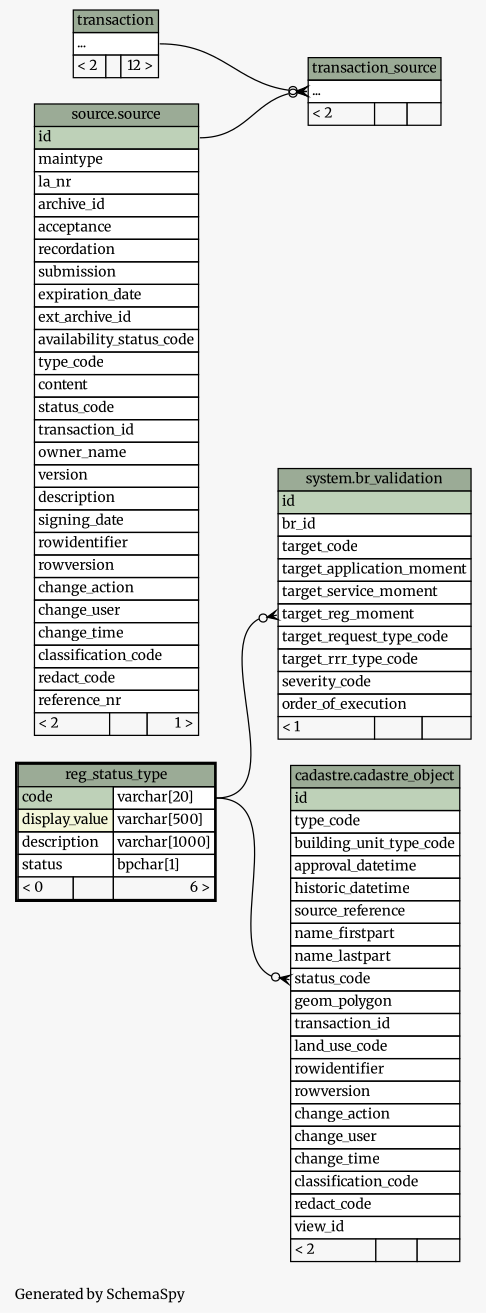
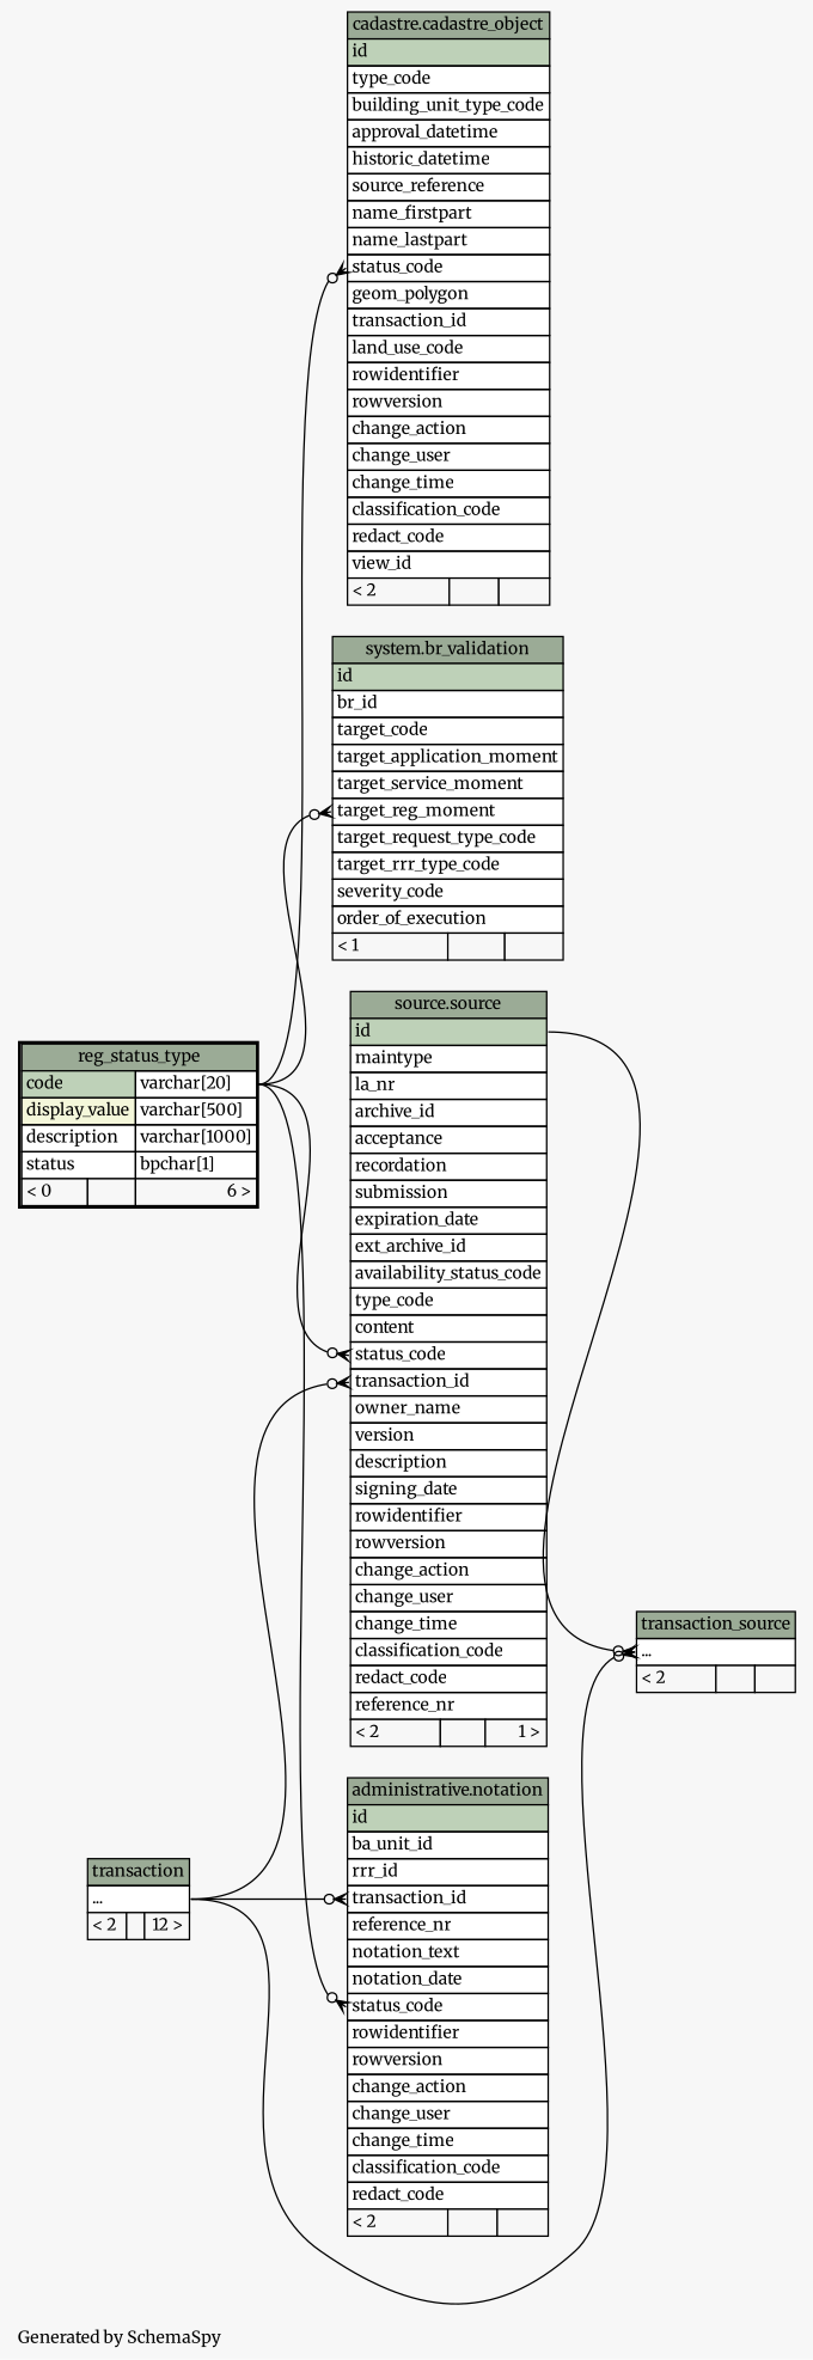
  digraph {
    bgcolor="#f7f7f7"
    fontname=Merriweather
    fontsize=11
    label="\nGenerated by SchemaSpy"
    labeljust=l
    nodesep=0.18
    rankdir=RL
    ranksep=0.46
    node [fontname=Merriweather fontsize=11 shape=plaintext]
    edge [arrowhead=none arrowsize=0.8 arrowtail=crowodot dir=back fontname=Merriweather headport="code.type:e" tailport="status_code:w"]
    n1 [label=<     <TABLE BORDER="2" CELLBORDER="1" CELLSPACING="0" BGCOLOR="#ffffff">       <TR><TD COLSPAN="3" BGCOLOR="#9bab96" ALIGN="CENTER">reg_status_type</TD></TR>       <TR><TD PORT="code" COLSPAN="2" BGCOLOR="#bed1b8" ALIGN="LEFT">code</TD><TD PORT="code.type" ALIGN="LEFT">varchar[20]</TD></TR>       <TR><TD PORT="display_value" COLSPAN="2" BGCOLOR="#f4f7da" ALIGN="LEFT">display_value</TD><TD PORT="display_value.type" ALIGN="LEFT">varchar[500]</TD></TR>       <TR><TD PORT="description" COLSPAN="2" ALIGN="LEFT">description</TD><TD PORT="description.type" ALIGN="LEFT">varchar[1000]</TD></TR>       <TR><TD PORT="status" COLSPAN="2" ALIGN="LEFT">status</TD><TD PORT="status.type" ALIGN="LEFT">bpchar[1]</TD></TR>       <TR><TD ALIGN="LEFT" BGCOLOR="#f7f7f7">&lt; 0</TD><TD ALIGN="RIGHT" BGCOLOR="#f7f7f7">  </TD><TD ALIGN="RIGHT" BGCOLOR="#f7f7f7">6 &gt;</TD></TR>     </TABLE>>]
    n2 [label=<     <TABLE BORDER="0" CELLBORDER="1" CELLSPACING="0" BGCOLOR="#ffffff">       <TR><TD COLSPAN="3" BGCOLOR="#9bab96" ALIGN="CENTER">transaction</TD></TR>       <TR><TD PORT="elipses" COLSPAN="3" ALIGN="LEFT">...</TD></TR>       <TR><TD ALIGN="LEFT" BGCOLOR="#f7f7f7">&lt; 2</TD><TD ALIGN="RIGHT" BGCOLOR="#f7f7f7">  </TD><TD ALIGN="RIGHT" BGCOLOR="#f7f7f7">12 &gt;</TD></TR>     </TABLE>>]
    n3 [label=<     <TABLE BORDER="0" CELLBORDER="1" CELLSPACING="0" BGCOLOR="#ffffff">       <TR><TD COLSPAN="3" BGCOLOR="#9bab96" ALIGN="CENTER">system.br_validation</TD></TR>       <TR><TD PORT="id" COLSPAN="3" BGCOLOR="#bed1b8" ALIGN="LEFT">id</TD></TR>       <TR><TD PORT="br_id" COLSPAN="3" ALIGN="LEFT">br_id</TD></TR>       <TR><TD PORT="target_code" COLSPAN="3" ALIGN="LEFT">target_code</TD></TR>       <TR><TD PORT="target_application_moment" COLSPAN="3" ALIGN="LEFT">target_application_moment</TD></TR>       <TR><TD PORT="target_service_moment" COLSPAN="3" ALIGN="LEFT">target_service_moment</TD></TR>       <TR><TD PORT="target_reg_moment" COLSPAN="3" ALIGN="LEFT">target_reg_moment</TD></TR>       <TR><TD PORT="target_request_type_code" COLSPAN="3" ALIGN="LEFT">target_request_type_code</TD></TR>       <TR><TD PORT="target_rrr_type_code" COLSPAN="3" ALIGN="LEFT">target_rrr_type_code</TD></TR>       <TR><TD PORT="severity_code" COLSPAN="3" ALIGN="LEFT">severity_code</TD></TR>       <TR><TD PORT="order_of_execution" COLSPAN="3" ALIGN="LEFT">order_of_execution</TD></TR>       <TR><TD ALIGN="LEFT" BGCOLOR="#f7f7f7">&lt; 1</TD><TD ALIGN="RIGHT" BGCOLOR="#f7f7f7">  </TD><TD ALIGN="RIGHT" BGCOLOR="#f7f7f7">  </TD></TR>     </TABLE>>]
    n4 [label=<     <TABLE BORDER="0" CELLBORDER="1" CELLSPACING="0" BGCOLOR="#ffffff">       <TR><TD COLSPAN="3" BGCOLOR="#9bab96" ALIGN="CENTER">cadastre.cadastre_object</TD></TR>       <TR><TD PORT="id" COLSPAN="3" BGCOLOR="#bed1b8" ALIGN="LEFT">id</TD></TR>       <TR><TD PORT="type_code" COLSPAN="3" ALIGN="LEFT">type_code</TD></TR>       <TR><TD PORT="building_unit_type_code" COLSPAN="3" ALIGN="LEFT">building_unit_type_code</TD></TR>       <TR><TD PORT="approval_datetime" COLSPAN="3" ALIGN="LEFT">approval_datetime</TD></TR>       <TR><TD PORT="historic_datetime" COLSPAN="3" ALIGN="LEFT">historic_datetime</TD></TR>       <TR><TD PORT="source_reference" COLSPAN="3" ALIGN="LEFT">source_reference</TD></TR>       <TR><TD PORT="name_firstpart" COLSPAN="3" ALIGN="LEFT">name_firstpart</TD></TR>       <TR><TD PORT="name_lastpart" COLSPAN="3" ALIGN="LEFT">name_lastpart</TD></TR>       <TR><TD PORT="status_code" COLSPAN="3" ALIGN="LEFT">status_code</TD></TR>       <TR><TD PORT="geom_polygon" COLSPAN="3" ALIGN="LEFT">geom_polygon</TD></TR>       <TR><TD PORT="transaction_id" COLSPAN="3" ALIGN="LEFT">transaction_id</TD></TR>       <TR><TD PORT="land_use_code" COLSPAN="3" ALIGN="LEFT">land_use_code</TD></TR>       <TR><TD PORT="rowidentifier" COLSPAN="3" ALIGN="LEFT">rowidentifier</TD></TR>       <TR><TD PORT="rowversion" COLSPAN="3" ALIGN="LEFT">rowversion</TD></TR>       <TR><TD PORT="change_action" COLSPAN="3" ALIGN="LEFT">change_action</TD></TR>       <TR><TD PORT="change_user" COLSPAN="3" ALIGN="LEFT">change_user</TD></TR>       <TR><TD PORT="change_time" COLSPAN="3" ALIGN="LEFT">change_time</TD></TR>       <TR><TD PORT="classification_code" COLSPAN="3" ALIGN="LEFT">classification_code</TD></TR>       <TR><TD PORT="redact_code" COLSPAN="3" ALIGN="LEFT">redact_code</TD></TR>       <TR><TD PORT="view_id" COLSPAN="3" ALIGN="LEFT">view_id</TD></TR>       <TR><TD ALIGN="LEFT" BGCOLOR="#f7f7f7">&lt; 2</TD><TD ALIGN="RIGHT" BGCOLOR="#f7f7f7">  </TD><TD ALIGN="RIGHT" BGCOLOR="#f7f7f7">  </TD></TR>     </TABLE>>]
+   n5 [label=<     <TABLE BORDER="0" CELLBORDER="1" CELLSPACING="0" BGCOLOR="#ffffff">       <TR><TD COLSPAN="3" BGCOLOR="#9bab96" ALIGN="CENTER">administrative.notation</TD></TR>       <TR><TD PORT="id" COLSPAN="3" BGCOLOR="#bed1b8" ALIGN="LEFT">id</TD></TR>       <TR><TD PORT="ba_unit_id" COLSPAN="3" ALIGN="LEFT">ba_unit_id</TD></TR>       <TR><TD PORT="rrr_id" COLSPAN="3" ALIGN="LEFT">rrr_id</TD></TR>       <TR><TD PORT="transaction_id" COLSPAN="3" ALIGN="LEFT">transaction_id</TD></TR>       <TR><TD PORT="reference_nr" COLSPAN="3" ALIGN="LEFT">reference_nr</TD></TR>       <TR><TD PORT="notation_text" COLSPAN="3" ALIGN="LEFT">notation_text</TD></TR>       <TR><TD PORT="notation_date" COLSPAN="3" ALIGN="LEFT">notation_date</TD></TR>       <TR><TD PORT="status_code" COLSPAN="3" ALIGN="LEFT">status_code</TD></TR>       <TR><TD PORT="rowidentifier" COLSPAN="3" ALIGN="LEFT">rowidentifier</TD></TR>       <TR><TD PORT="rowversion" COLSPAN="3" ALIGN="LEFT">rowversion</TD></TR>       <TR><TD PORT="change_action" COLSPAN="3" ALIGN="LEFT">change_action</TD></TR>       <TR><TD PORT="change_user" COLSPAN="3" ALIGN="LEFT">change_user</TD></TR>       <TR><TD PORT="change_time" COLSPAN="3" ALIGN="LEFT">change_time</TD></TR>       <TR><TD PORT="classification_code" COLSPAN="3" ALIGN="LEFT">classification_code</TD></TR>       <TR><TD PORT="redact_code" COLSPAN="3" ALIGN="LEFT">redact_code</TD></TR>       <TR><TD ALIGN="LEFT" BGCOLOR="#f7f7f7">&lt; 2</TD><TD ALIGN="RIGHT" BGCOLOR="#f7f7f7">  </TD><TD ALIGN="RIGHT" BGCOLOR="#f7f7f7">  </TD></TR>     </TABLE>>]
    n6 [label=<     <TABLE BORDER="0" CELLBORDER="1" CELLSPACING="0" BGCOLOR="#ffffff">       <TR><TD COLSPAN="3" BGCOLOR="#9bab96" ALIGN="CENTER">source.source</TD></TR>       <TR><TD PORT="id" COLSPAN="3" BGCOLOR="#bed1b8" ALIGN="LEFT">id</TD></TR>       <TR><TD PORT="maintype" COLSPAN="3" ALIGN="LEFT">maintype</TD></TR>       <TR><TD PORT="la_nr" COLSPAN="3" ALIGN="LEFT">la_nr</TD></TR>       <TR><TD PORT="archive_id" COLSPAN="3" ALIGN="LEFT">archive_id</TD></TR>       <TR><TD PORT="acceptance" COLSPAN="3" ALIGN="LEFT">acceptance</TD></TR>       <TR><TD PORT="recordation" COLSPAN="3" ALIGN="LEFT">recordation</TD></TR>       <TR><TD PORT="submission" COLSPAN="3" ALIGN="LEFT">submission</TD></TR>       <TR><TD PORT="expiration_date" COLSPAN="3" ALIGN="LEFT">expiration_date</TD></TR>       <TR><TD PORT="ext_archive_id" COLSPAN="3" ALIGN="LEFT">ext_archive_id</TD></TR>       <TR><TD PORT="availability_status_code" COLSPAN="3" ALIGN="LEFT">availability_status_code</TD></TR>       <TR><TD PORT="type_code" COLSPAN="3" ALIGN="LEFT">type_code</TD></TR>       <TR><TD PORT="content" COLSPAN="3" ALIGN="LEFT">content</TD></TR>       <TR><TD PORT="status_code" COLSPAN="3" ALIGN="LEFT">status_code</TD></TR>       <TR><TD PORT="transaction_id" COLSPAN="3" ALIGN="LEFT">transaction_id</TD></TR>       <TR><TD PORT="owner_name" COLSPAN="3" ALIGN="LEFT">owner_name</TD></TR>       <TR><TD PORT="version" COLSPAN="3" ALIGN="LEFT">version</TD></TR>       <TR><TD PORT="description" COLSPAN="3" ALIGN="LEFT">description</TD></TR>       <TR><TD PORT="signing_date" COLSPAN="3" ALIGN="LEFT">signing_date</TD></TR>       <TR><TD PORT="rowidentifier" COLSPAN="3" ALIGN="LEFT">rowidentifier</TD></TR>       <TR><TD PORT="rowversion" COLSPAN="3" ALIGN="LEFT">rowversion</TD></TR>       <TR><TD PORT="change_action" COLSPAN="3" ALIGN="LEFT">change_action</TD></TR>       <TR><TD PORT="change_user" COLSPAN="3" ALIGN="LEFT">change_user</TD></TR>       <TR><TD PORT="change_time" COLSPAN="3" ALIGN="LEFT">change_time</TD></TR>       <TR><TD PORT="classification_code" COLSPAN="3" ALIGN="LEFT">classification_code</TD></TR>       <TR><TD PORT="redact_code" COLSPAN="3" ALIGN="LEFT">redact_code</TD></TR>       <TR><TD PORT="reference_nr" COLSPAN="3" ALIGN="LEFT">reference_nr</TD></TR>       <TR><TD ALIGN="LEFT" BGCOLOR="#f7f7f7">&lt; 2</TD><TD ALIGN="RIGHT" BGCOLOR="#f7f7f7">  </TD><TD ALIGN="RIGHT" BGCOLOR="#f7f7f7">1 &gt;</TD></TR>     </TABLE>>]
    n7 [label=<     <TABLE BORDER="0" CELLBORDER="1" CELLSPACING="0" BGCOLOR="#ffffff">       <TR><TD COLSPAN="3" BGCOLOR="#9bab96" ALIGN="CENTER">transaction_source</TD></TR>       <TR><TD PORT="elipses" COLSPAN="3" ALIGN="LEFT">...</TD></TR>       <TR><TD ALIGN="LEFT" BGCOLOR="#f7f7f7">&lt; 2</TD><TD ALIGN="RIGHT" BGCOLOR="#f7f7f7">  </TD><TD ALIGN="RIGHT" BGCOLOR="#f7f7f7">  </TD></TR>     </TABLE>>]
    n3 -> n1 [tailport="target_reg_moment:w"]
    n4 -> n1
+   n5 -> n1
+   n5 -> n2 [headport="elipses:e" tailport="transaction_id:w"]
+   n6 -> n1
+   n6 -> n2 [headport="elipses:e" tailport="transaction_id:w"]
    n7 -> n2 [headport="elipses:e" tailport="elipses:w"]
    n7 -> n6 [headport="id:e" tailport="elipses:w"]
  }
